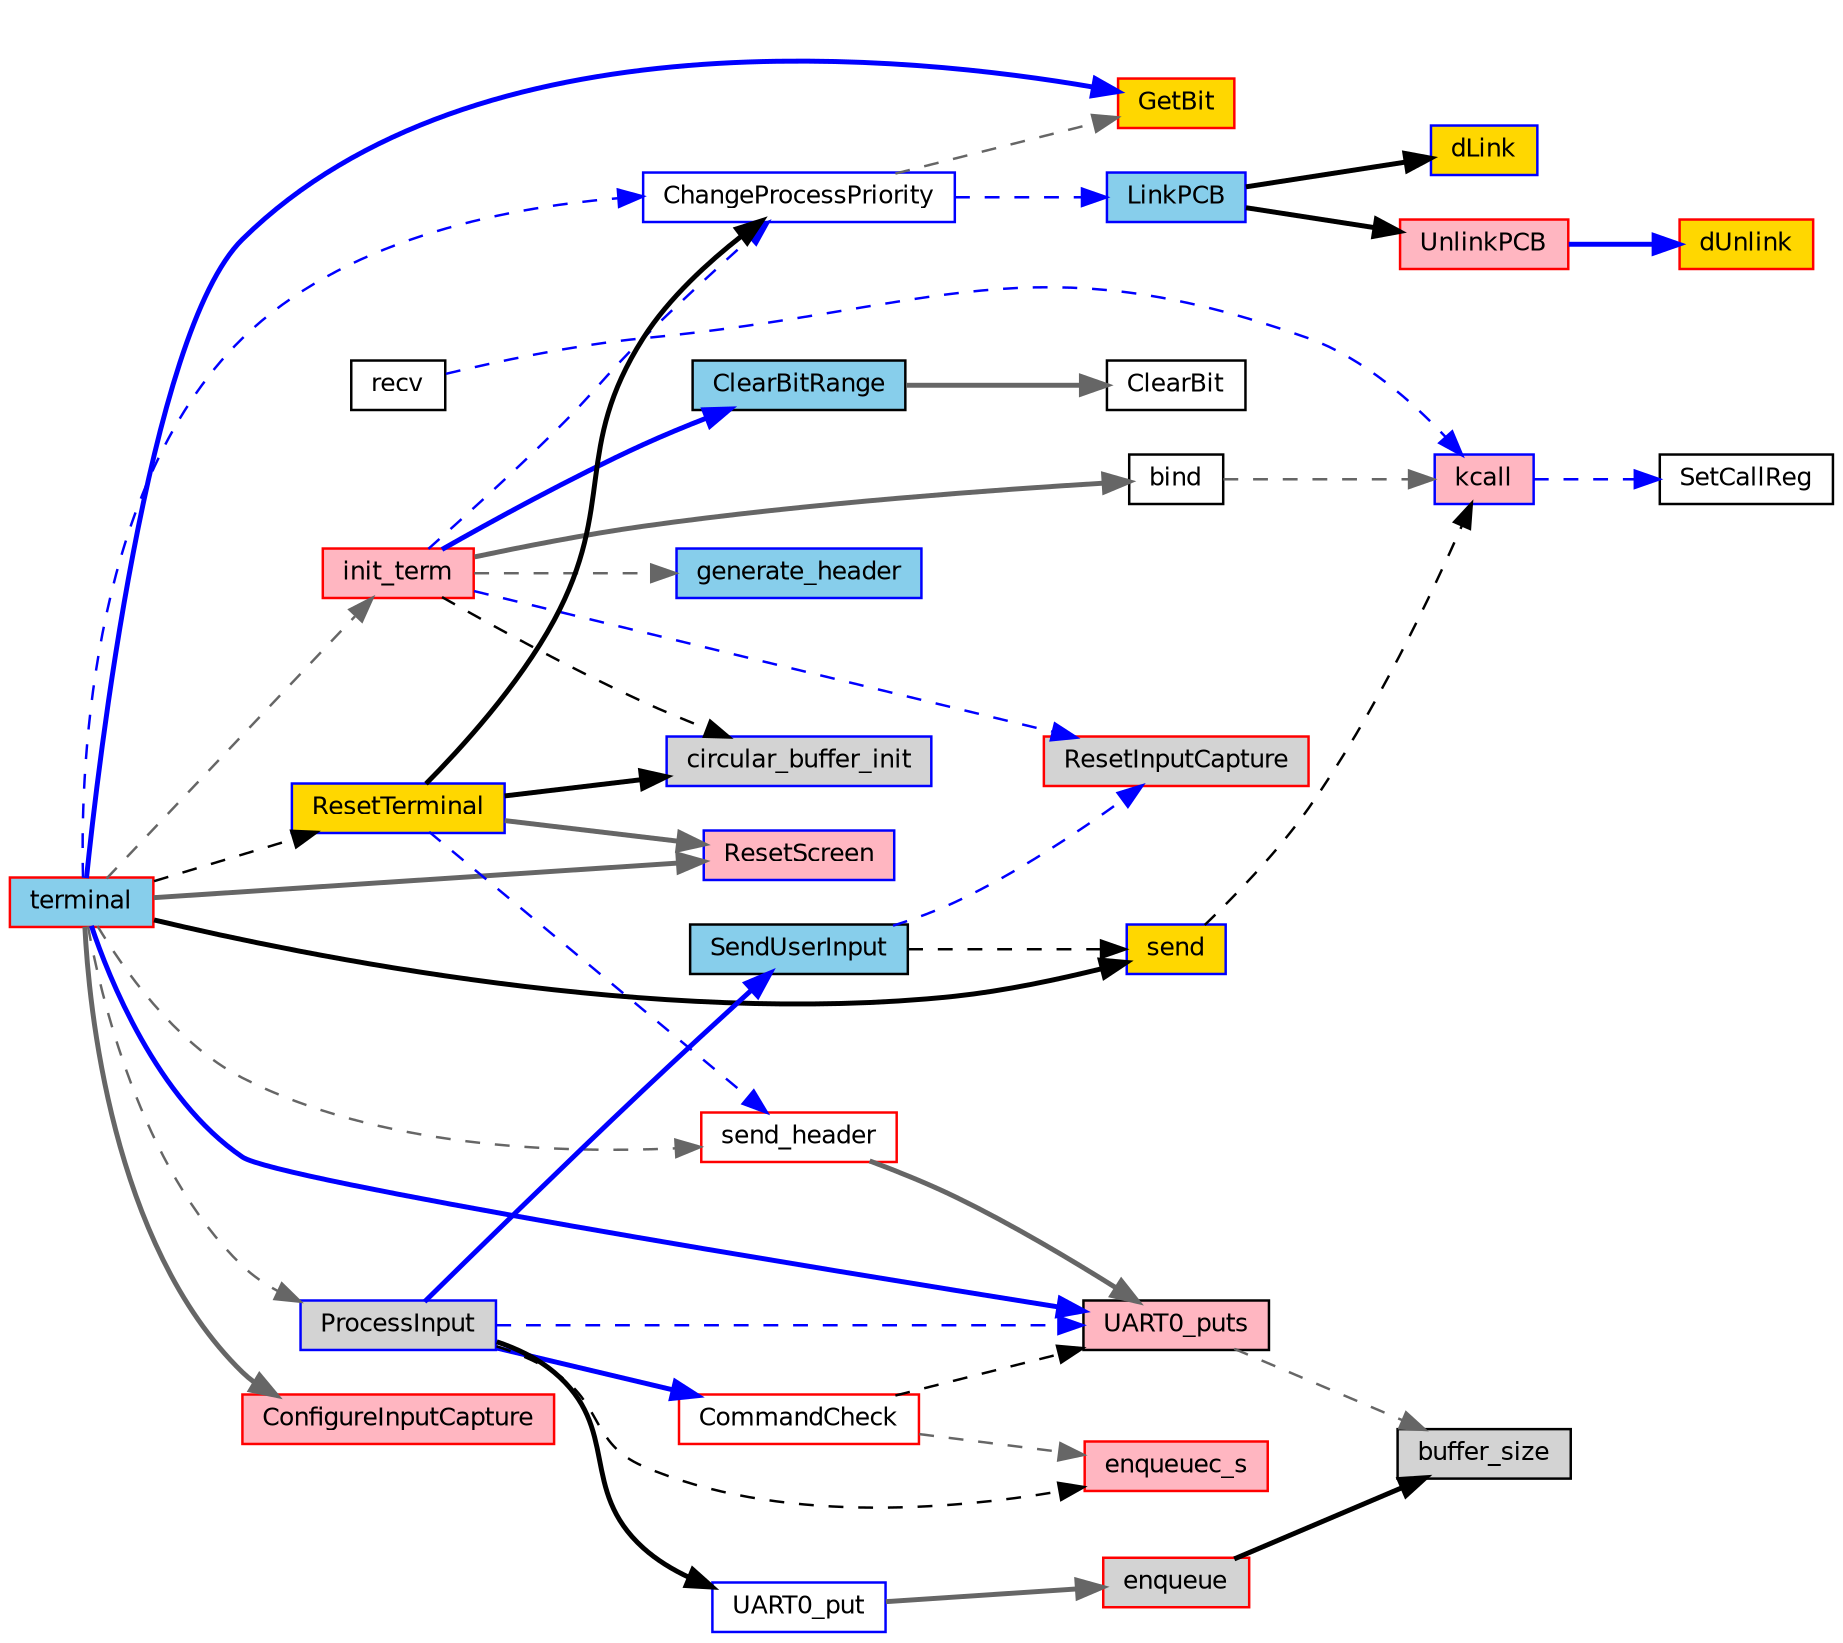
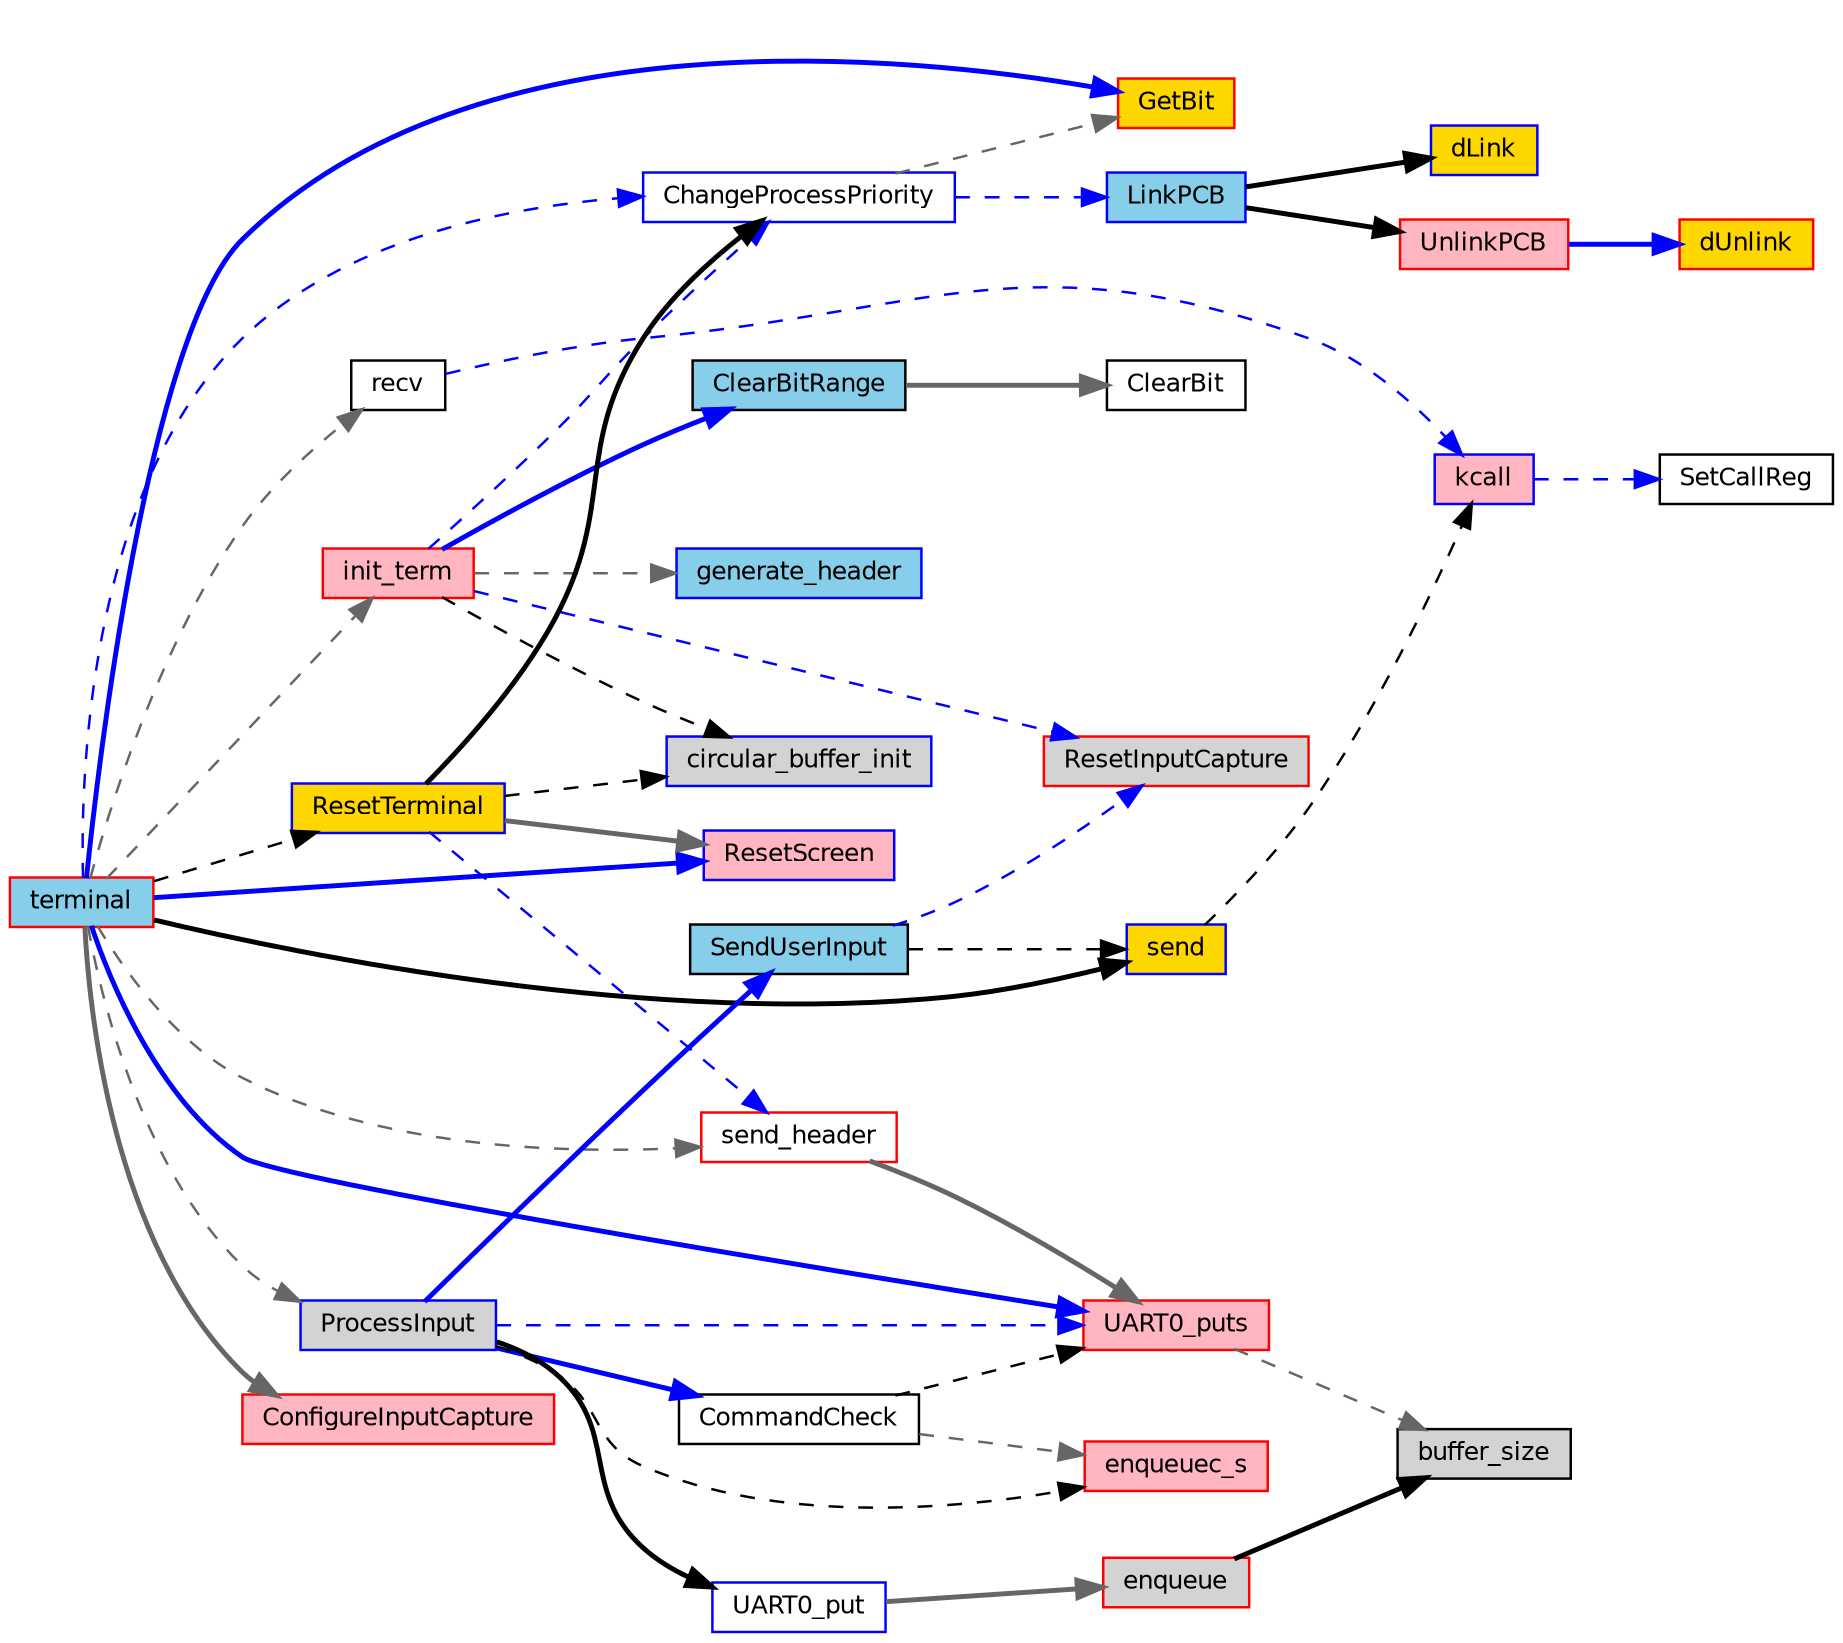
  digraph {
    rankdir=LR
    node [color=red fillcolor=white fontname=Helvetica fontsize=10 shape=record style=filled]
    edge [color=gray40 fontname=Helvetica fontsize=10 labelfontname=Helvetica labelfontsize=10 style=dashed]
    n1 [fillcolor=skyblue fontcolor=black height=0.2 label=terminal width=0.4]
    n2 [color=blue height=0.2 label=ChangeProcessPriority width=0.4]
    n3 [fillcolor=gold height=0.2 label=GetBit width=0.4]
    n4 [fillcolor=lightpink height=0.2 label=ConfigureInputCapture width=0.4]
    n5 [fillcolor=lightpink height=0.2 label=init_term width=0.4]
    n6 [color=blue fillcolor=lightgrey height=0.2 label=ProcessInput width=0.4]
-   n7 [color=black fillcolor=lightpink height=0.2 label=UART0_puts width=0.4]
+   n7 [fillcolor=lightpink height=0.2 label=UART0_puts width=0.4]
    n8 [color=blue fillcolor=gold height=0.2 label=send width=0.4]
    n9 [color=black height=0.2 label=recv width=0.4]
    n10 [color=blue fillcolor=lightpink height=0.2 label=ResetScreen width=0.4]
    n11 [color=blue fillcolor=gold height=0.2 label=ResetTerminal width=0.4]
    n12 [height=0.2 label=send_header width=0.4]
    n13 [color=blue fillcolor=skyblue height=0.2 label=LinkPCB width=0.4]
-   n14 [color=black height=0.2 label=bind width=0.4]
    n15 [color=blue fillcolor=lightgrey height=0.2 label=circular_buffer_init width=0.4]
    n16 [color=black fillcolor=skyblue height=0.2 label=ClearBitRange width=0.4]
    n17 [color=blue fillcolor=skyblue height=0.2 label=generate_header width=0.4]
    n18 [fillcolor=lightgrey height=0.2 label=ResetInputCapture width=0.4]
-   n19 [height=0.2 label=CommandCheck width=0.4]
+   n19 [color=black height=0.2 label=CommandCheck width=0.4]
    n20 [fillcolor=lightpink height=0.2 label=enqueuec_s width=0.4]
    n21 [color=black fillcolor=skyblue height=0.2 label=SendUserInput width=0.4]
    n22 [color=blue height=0.2 label=UART0_put width=0.4]
    n23 [color=black fillcolor=lightgrey height=0.2 label=buffer_size width=0.4]
    n24 [color=blue fillcolor=lightpink height=0.2 label=kcall width=0.4]
    n25 [color=blue fillcolor=gold height=0.2 label=dLink width=0.4]
    n26 [fillcolor=lightpink height=0.2 label=UnlinkPCB width=0.4]
    n27 [fillcolor=gold height=0.2 label=dUnlink width=0.4]
    n28 [color=black height=0.2 label=ClearBit width=0.4]
    n29 [color=black height=0.2 label=SetCallReg width=0.4]
    n30 [fillcolor=lightgrey height=0.2 label=enqueue width=0.4]
    n1 -> n2 [color=blue]
    n1 -> n3 [color=blue style=bold]
    n1 -> n4 [style=bold]
    n1 -> n5
    n1 -> n6
    n1 -> n7 [color=blue style=bold]
    n1 -> n8 [color=black style=bold]
-   n1 -> n10 [style=bold]
+   n1 -> n9
+   n1 -> n10 [color=blue style=bold]
    n1 -> n11 [color=black]
    n1 -> n12
    n2 -> n3
    n2 -> n13 [color=blue]
    n5 -> n2 [color=blue]
-   n5 -> n14 [style=bold]
    n5 -> n15 [color=black]
    n5 -> n16 [color=blue style=bold]
    n5 -> n17
    n5 -> n18 [color=blue]
    n6 -> n7 [color=blue]
    n6 -> n19 [color=blue style=bold]
    n6 -> n20 [color=black]
    n6 -> n21 [color=blue style=bold]
    n6 -> n22 [color=black style=bold]
    n7 -> n23
    n8 -> n24 [color=black]
    n9 -> n24 [color=blue]
    n11 -> n2 [color=black style=bold]
    n11 -> n10 [style=bold]
    n11 -> n12 [color=blue]
-   n11 -> n15 [color=black style=bold]
+   n11 -> n15 [color=black]
    n12 -> n7 [style=bold]
    n13 -> n25 [color=black style=bold]
    n13 -> n26 [color=black style=bold]
-   n14 -> n24
    n16 -> n28 [style=bold]
    n19 -> n7 [color=black]
    n19 -> n20
    n21 -> n8 [color=black]
    n21 -> n18 [color=blue]
    n22 -> n30 [style=bold]
    n24 -> n29 [color=blue]
    n26 -> n27 [color=blue style=bold]
    n30 -> n23 [color=black style=bold]
  }
